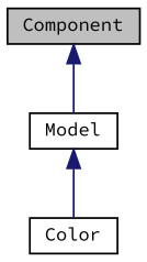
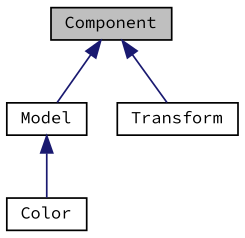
  digraph {
    fontname="Source Code Pro"
    node [color=black fillcolor=white fontname="Source Code Pro" fontsize=10 shape=record style=filled]
    edge [color=midnightblue dir=back fontname="Source Code Pro" fontsize=10 labelfontname=Helvetica labelfontsize=10 style=solid]
    n1 [fillcolor=grey75 fontcolor=black height=0.2 label=Component width=0.4]
    n2 [height=0.2 label=Model width=0.4]
+   n3 [height=0.2 label=Transform width=0.4]
    n4 [height=0.2 label=Color width=0.4]
    n1 -> n2
+   n1 -> n3
    n2 -> n4
  }
